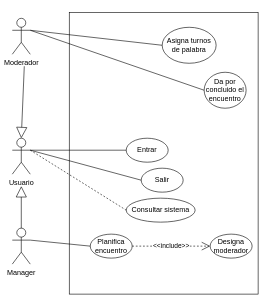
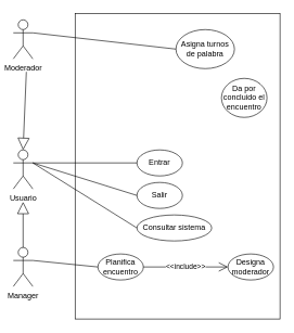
  <mxCell id="0" />
  <mxCell id="1" parent="0" />
  <mxCell id="2" value="" style="rounded=0;whiteSpace=wrap;html=1;fillColor=none;" vertex="1" parent="1"><mxGeometry x="115" y="20" width="315" height="470" as="geometry" /></mxCell>
  <mxCell id="3" value="Manager" style="shape=umlActor;verticalLabelPosition=bottom;verticalAlign=top;html=1;outlineConnect=0;" vertex="1" parent="1"><mxGeometry x="20" y="380" width="30" height="60" as="geometry" /></mxCell>
  <mxCell id="4" value="Usuario" style="shape=umlActor;verticalLabelPosition=bottom;verticalAlign=top;html=1;outlineConnect=0;" vertex="1" parent="1"><mxGeometry x="20" y="230" width="30" height="60" as="geometry" /></mxCell>
  <mxCell id="5" value="" style="endArrow=block;endSize=16;endFill=0;html=1;rounded=0;exitX=0.5;exitY=0;exitDx=0;exitDy=0;exitPerimeter=0;" edge="1" parent="1" source="3"><mxGeometry width="160" relative="1" as="geometry"><mxPoint x="60" y="350" as="sourcePoint" /><mxPoint x="35" y="310" as="targetPoint" /></mxGeometry></mxCell>
  <mxCell id="6" value="Entrar" style="ellipse;whiteSpace=wrap;html=1;" vertex="1" parent="1"><mxGeometry x="210" y="230" width="70" height="40" as="geometry" /></mxCell>
- <mxCell id="7" value="Salir" style="ellipse;whiteSpace=wrap;html=1;" vertex="1" parent="1"><mxGeometry x="235" y="280" width="70" height="40" as="geometry" /></mxCell>
+ <mxCell id="7" value="Salir" style="ellipse;whiteSpace=wrap;html=1;" vertex="1" parent="1"><mxGeometry x="210" y="280" width="70" height="40" as="geometry" /></mxCell>
  <mxCell id="8" value="Consultar sistema" style="ellipse;whiteSpace=wrap;html=1;" vertex="1" parent="1"><mxGeometry x="210" y="330" width="115" height="40" as="geometry" /></mxCell>
  <mxCell id="9" value="Planifica encuentro" style="ellipse;whiteSpace=wrap;html=1;" vertex="1" parent="1"><mxGeometry x="150" y="390" width="70" height="40" as="geometry" /></mxCell>
  <mxCell id="10" value="Designa moderador" style="ellipse;whiteSpace=wrap;html=1;" vertex="1" parent="1"><mxGeometry x="350" y="390" width="70" height="40" as="geometry" /></mxCell>
  <mxCell id="11" value="Da por concluido el encuentro" style="ellipse;whiteSpace=wrap;html=1;" vertex="1" parent="1"><mxGeometry x="340" y="120" width="70" height="60" as="geometry" /></mxCell>
- <mxCell id="12" value="" style="endArrow=none;html=1;rounded=0;exitX=1;exitY=0.333;exitDx=0;exitDy=0;exitPerimeter=0;entryX=0;entryY=0.5;entryDx=0;entryDy=0;" edge="1" parent="1" source="17" target="11"><mxGeometry width="50" height="50" relative="1" as="geometry"><mxPoint x="170" y="400" as="sourcePoint" /><mxPoint x="220" y="350" as="targetPoint" /></mxGeometry></mxCell>
  <mxCell id="13" value="" style="endArrow=none;html=1;rounded=0;entryX=0;entryY=0.5;entryDx=0;entryDy=0;" edge="1" parent="1" target="9"><mxGeometry width="50" height="50" relative="1" as="geometry"><mxPoint x="50" y="400" as="sourcePoint" /><mxPoint x="220" y="470" as="targetPoint" /></mxGeometry></mxCell>
- <mxCell id="14" value="" style="endArrow=none;html=1;rounded=0;entryX=0;entryY=0.5;entryDx=0;entryDy=0;exitX=1;exitY=0.333;exitDx=0;exitDy=0;exitPerimeter=0;dashed=1;" edge="1" parent="1" source="4" target="8"><mxGeometry width="50" height="50" relative="1" as="geometry"><mxPoint x="60" y="410" as="sourcePoint" /><mxPoint x="220" y="420" as="targetPoint" /></mxGeometry></mxCell>
+ <mxCell id="14" value="" style="endArrow=none;html=1;rounded=0;entryX=0;entryY=0.5;entryDx=0;entryDy=0;exitX=1;exitY=0.333;exitDx=0;exitDy=0;exitPerimeter=0;" edge="1" parent="1" source="4" target="8"><mxGeometry width="50" height="50" relative="1" as="geometry"><mxPoint x="60" y="410" as="sourcePoint" /><mxPoint x="220" y="420" as="targetPoint" /></mxGeometry></mxCell>
  <mxCell id="15" value="" style="endArrow=none;html=1;rounded=0;entryX=0;entryY=0.5;entryDx=0;entryDy=0;exitX=1;exitY=0.333;exitDx=0;exitDy=0;exitPerimeter=0;" edge="1" parent="1" source="4" target="7"><mxGeometry width="50" height="50" relative="1" as="geometry"><mxPoint x="70" y="420" as="sourcePoint" /><mxPoint x="230" y="430" as="targetPoint" /></mxGeometry></mxCell>
  <mxCell id="16" value="" style="endArrow=none;html=1;rounded=0;entryX=0;entryY=0.5;entryDx=0;entryDy=0;" edge="1" parent="1" target="6"><mxGeometry width="50" height="50" relative="1" as="geometry"><mxPoint x="50" y="250" as="sourcePoint" /><mxPoint x="240" y="440" as="targetPoint" /></mxGeometry></mxCell>
  <mxCell id="17" value="Moderador" style="shape=umlActor;verticalLabelPosition=bottom;verticalAlign=top;html=1;outlineConnect=0;" vertex="1" parent="1"><mxGeometry x="20" y="30" width="30" height="60" as="geometry" /></mxCell>
  <mxCell id="18" value="" style="endArrow=block;endSize=16;endFill=0;html=1;rounded=0;entryX=0.5;entryY=0;entryDx=0;entryDy=0;entryPerimeter=0;" edge="1" parent="1" target="4"><mxGeometry width="160" relative="1" as="geometry"><mxPoint x="40" y="110" as="sourcePoint" /><mxPoint x="30" y="310" as="targetPoint" /></mxGeometry></mxCell>
  <mxCell id="19" value="Asigna turnos de palabra" style="ellipse;whiteSpace=wrap;html=1;" vertex="1" parent="1"><mxGeometry x="270" y="45" width="90" height="60" as="geometry" /></mxCell>
  <mxCell id="20" value="" style="endArrow=none;html=1;rounded=0;entryX=0;entryY=0.5;entryDx=0;entryDy=0;" edge="1" parent="1" target="19"><mxGeometry width="50" height="50" relative="1" as="geometry"><mxPoint x="50" as="sourcePoint" y="50" /><mxPoint x="-170" y="510" as="targetPoint" /></mxGeometry></mxCell>
- <mxCell id="21" value="&amp;lt;&amp;lt;include&amp;gt;&amp;gt;" style="endArrow=open;endSize=12;dashed=1;html=1;rounded=0;exitX=1;exitY=0.5;exitDx=0;exitDy=0;entryX=0;entryY=0.5;entryDx=0;entryDy=0;" edge="1" parent="1" source="9" target="10"><mxGeometry width="160" relative="1" as="geometry"><mxPoint x="200" y="270" as="sourcePoint" /><mxPoint x="360" y="270" as="targetPoint" /></mxGeometry></mxCell>
+ <mxCell id="21" value="&amp;lt;&amp;lt;include&amp;gt;&amp;gt;" style="endArrow=open;endSize=12;dashed=0;html=1;rounded=0;exitX=1;exitY=0.5;exitDx=0;exitDy=0;entryX=0;entryY=0.5;entryDx=0;entryDy=0;" edge="1" parent="1" source="9" target="10"><mxGeometry width="160" relative="1" as="geometry"><mxPoint x="200" y="270" as="sourcePoint" /><mxPoint x="360" y="270" as="targetPoint" /></mxGeometry></mxCell>
